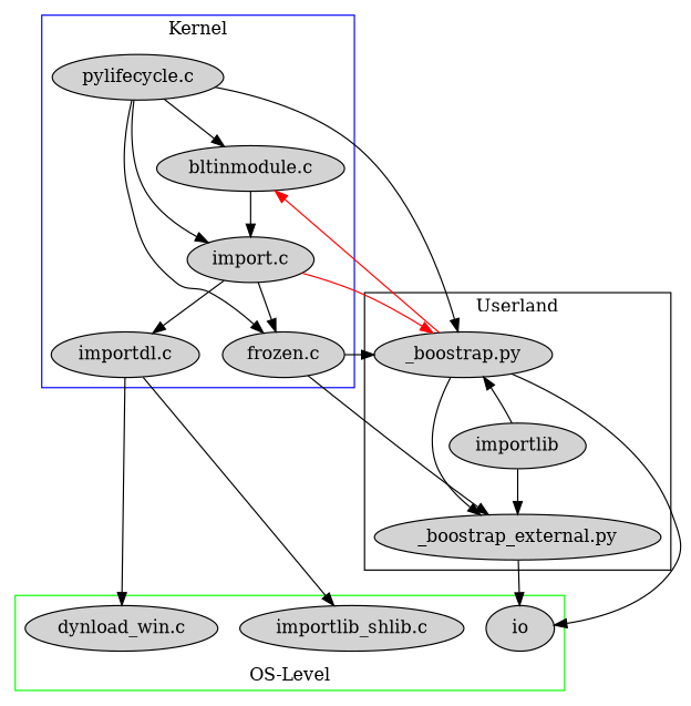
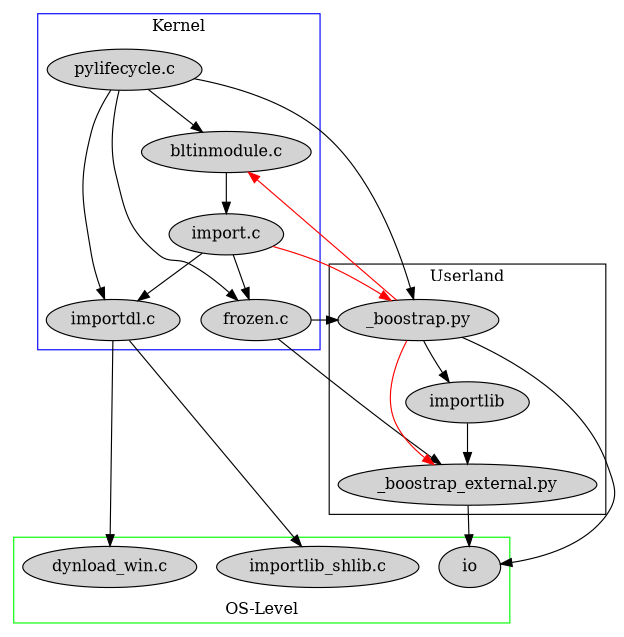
  digraph {
    node [style=filled]
    n1 [label="import.c"]
    n2 [label="importdl.c"]
    n3 [label="frozen.c"]
    n4 [label="pylifecycle.c"]
    n5 [label="bltinmodule.c"]
    n6 [label="_boostrap.py"]
    n7 [label="_boostrap_external.py"]
    importlib
    n9 [label="dynload_win.c"]
    n10 [label="importlib_shlib.c"]
    n11 [label=io]
    subgraph cluster_1 {
      color=blue
      label=Kernel
      n1
      n2
      n3
      n4
      n5
    }
    subgraph cluster_2 {
      color=black
      label=Userland
      n6
      n7
      importlib
    }
    subgraph cluster_3 {
      color=green
      label="OS-Level"
      labelloc=b
      n9
      n10
      n11
    }
    n1 -> n2
    n1 -> n3
    n1 -> n6 [color=red]
    n2 -> n9
    n2 -> n10
    n3 -> n6
    n3 -> n7
-   n4 -> n1
+   n4 -> n2
    n4 -> n3
    n4 -> n5
    n4 -> n6
    n5 -> n1
    n6 -> n5 [color=red]
-   n6 -> n7
+   n6 -> n7 [color=red]
    n6 -> n11
    n7 -> n11
-   importlib -> n6
+   n6 -> importlib
    importlib -> n7
  }
